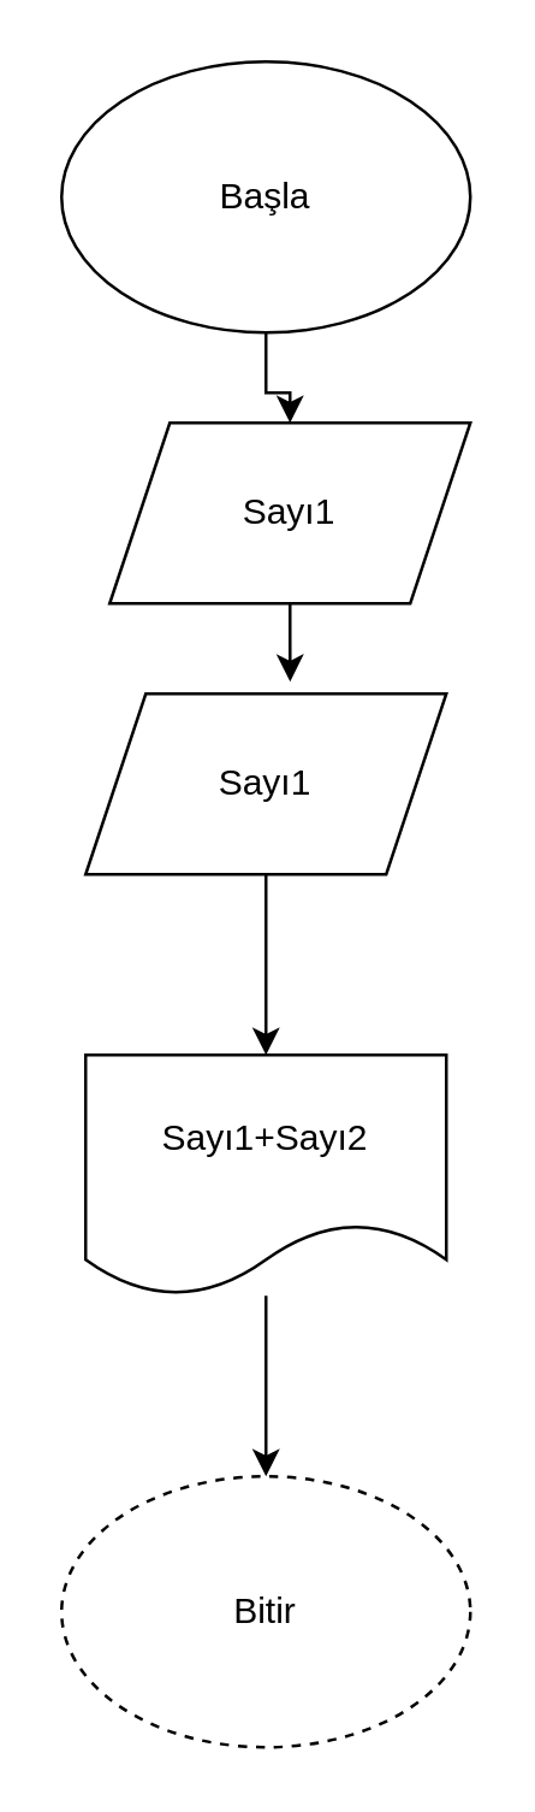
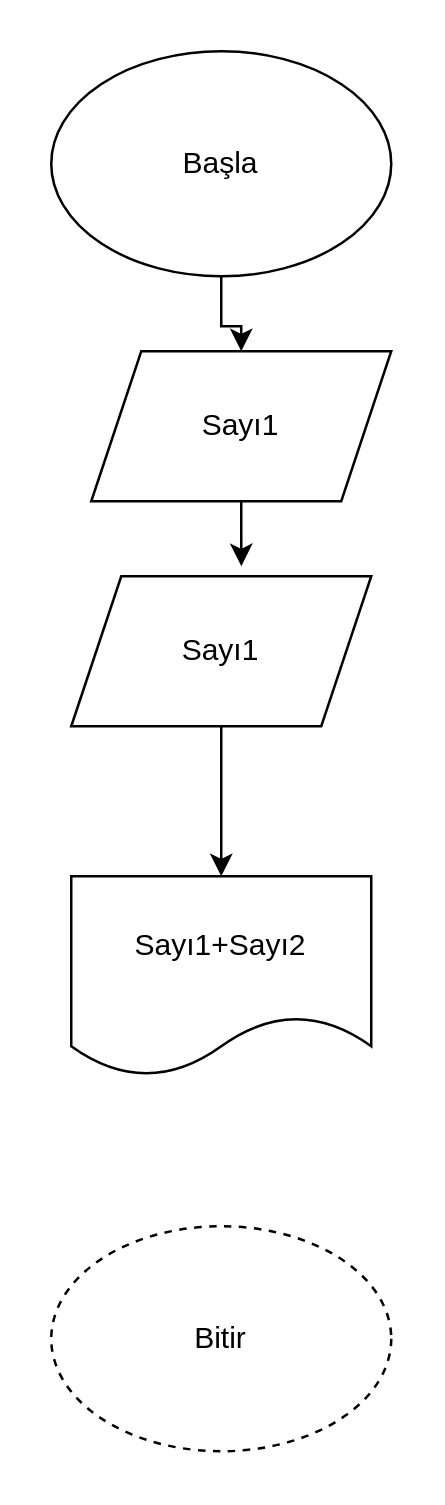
  <mxCell id="0" />
  <mxCell id="1" parent="0" />
  <mxCell id="2" style="edgeStyle=orthogonalEdgeStyle;rounded=0;orthogonalLoop=1;jettySize=auto;html=1;" edge="1" parent="1" source="3" target="5"><mxGeometry relative="1" as="geometry"><mxPoint x="88" y="160" as="targetPoint" /></mxGeometry></mxCell>
  <mxCell id="3" value="Başla" style="ellipse;whiteSpace=wrap;html=1;" vertex="1" parent="1"><mxGeometry x="20" y="20" width="136" height="90" as="geometry" /></mxCell>
  <mxCell id="4" style="edgeStyle=orthogonalEdgeStyle;rounded=0;orthogonalLoop=1;jettySize=auto;html=1;entryX=0.567;entryY=-0.067;entryDx=0;entryDy=0;entryPerimeter=0;" edge="1" parent="1" source="5" target="7"><mxGeometry relative="1" as="geometry" /></mxCell>
  <mxCell id="5" value="Sayı1" style="shape=parallelogram;perimeter=parallelogramPerimeter;whiteSpace=wrap;html=1;fixedSize=1;" vertex="1" parent="1"><mxGeometry x="36" y="140" width="120" height="60" as="geometry" /></mxCell>
  <mxCell id="6" style="edgeStyle=orthogonalEdgeStyle;rounded=0;orthogonalLoop=1;jettySize=auto;html=1;" edge="1" parent="1" source="7" target="10"><mxGeometry relative="1" as="geometry" /></mxCell>
  <mxCell id="7" value="Sayı1" style="shape=parallelogram;perimeter=parallelogramPerimeter;whiteSpace=wrap;html=1;fixedSize=1;" vertex="1" parent="1"><mxGeometry x="28" y="230" width="120" height="60" as="geometry" /></mxCell>
  <mxCell id="8" value="Bitir" style="ellipse;whiteSpace=wrap;html=1;dashed=1;" vertex="1" parent="1"><mxGeometry x="20" y="490" width="136" height="90" as="geometry" /></mxCell>
- <mxCell id="9" style="edgeStyle=orthogonalEdgeStyle;rounded=0;orthogonalLoop=1;jettySize=auto;html=1;entryX=0.5;entryY=0;entryDx=0;entryDy=0;" edge="1" parent="1" source="10" target="8"><mxGeometry relative="1" as="geometry" /></mxCell>
  <mxCell id="10" value="Sayı1+Sayı2" style="shape=document;whiteSpace=wrap;html=1;boundedLbl=1;" vertex="1" parent="1"><mxGeometry x="28" y="350" width="120" height="80" as="geometry" /></mxCell>
